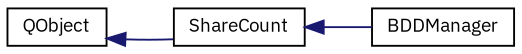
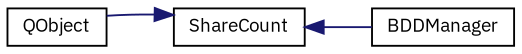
  digraph {
    fontname="IBM Plex Sans"
    rankdir=LR
    node [color=black fillcolor=white fontname="IBM Plex Sans" fontsize=10 shape=record style=filled]
    edge [color=midnightblue dir=back fontname="IBM Plex Sans" fontsize=10 labelfontname=Helvetica labelfontsize=10 style=solid]
    n1 [height=0.2 label=QObject width=0.4]
    n2 [height=0.2 label=ShareCount width=0.4]
    n3 [height=0.2 label=BDDManager width=0.4]
-   n1 -> n2
+   n2 -> n1
    n2 -> n3
  }
